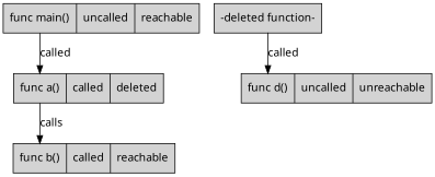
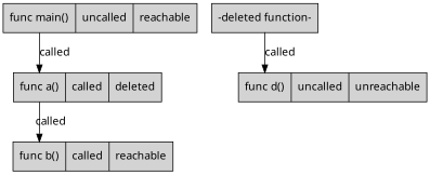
  digraph {
    fontname="Noto Sans"
    node [fillcolor=lightgrey fontname="Noto Sans" shape=record style=filled]
    edge [fontname="Noto Sans" headport=f0 tailport=f0]
    n1 [label="<f0>func main()|<f1>uncalled|<f2>reachable"]
    n2 [label="<f0>func a()|<f1>called|<f2>deleted"]
    n3 [label="<f0>func b()|<f1>called|<f2>reachable"]
    n4 [label="-deleted function-"]
    n5 [label="<f0>func d()|<f1>uncalled|<f2>unreachable"]
    n1 -> n2 [label=called]
-   n2 -> n3 [label=calls]
+   n2 -> n3 [label=called]
    n4 -> n5 [label=called]
  }
